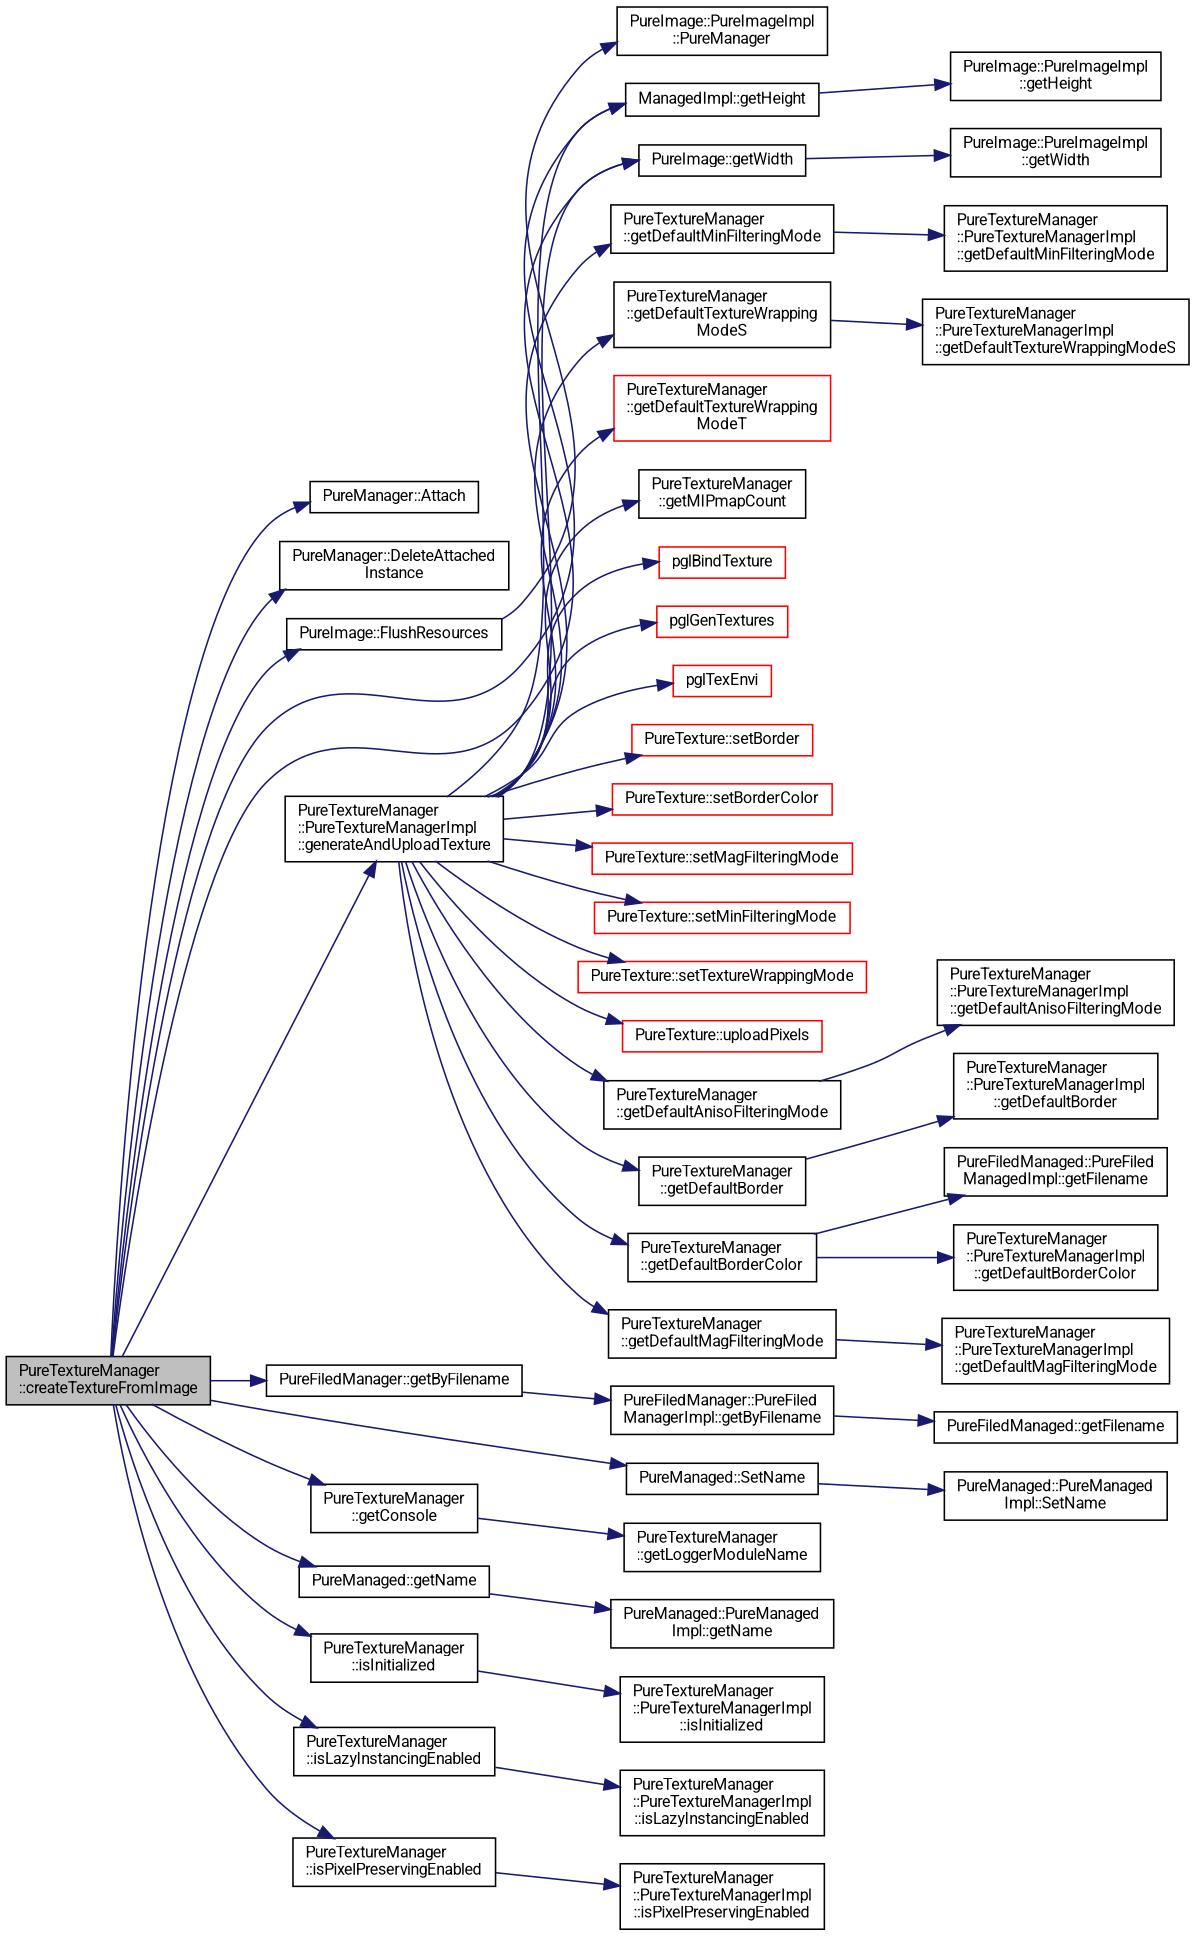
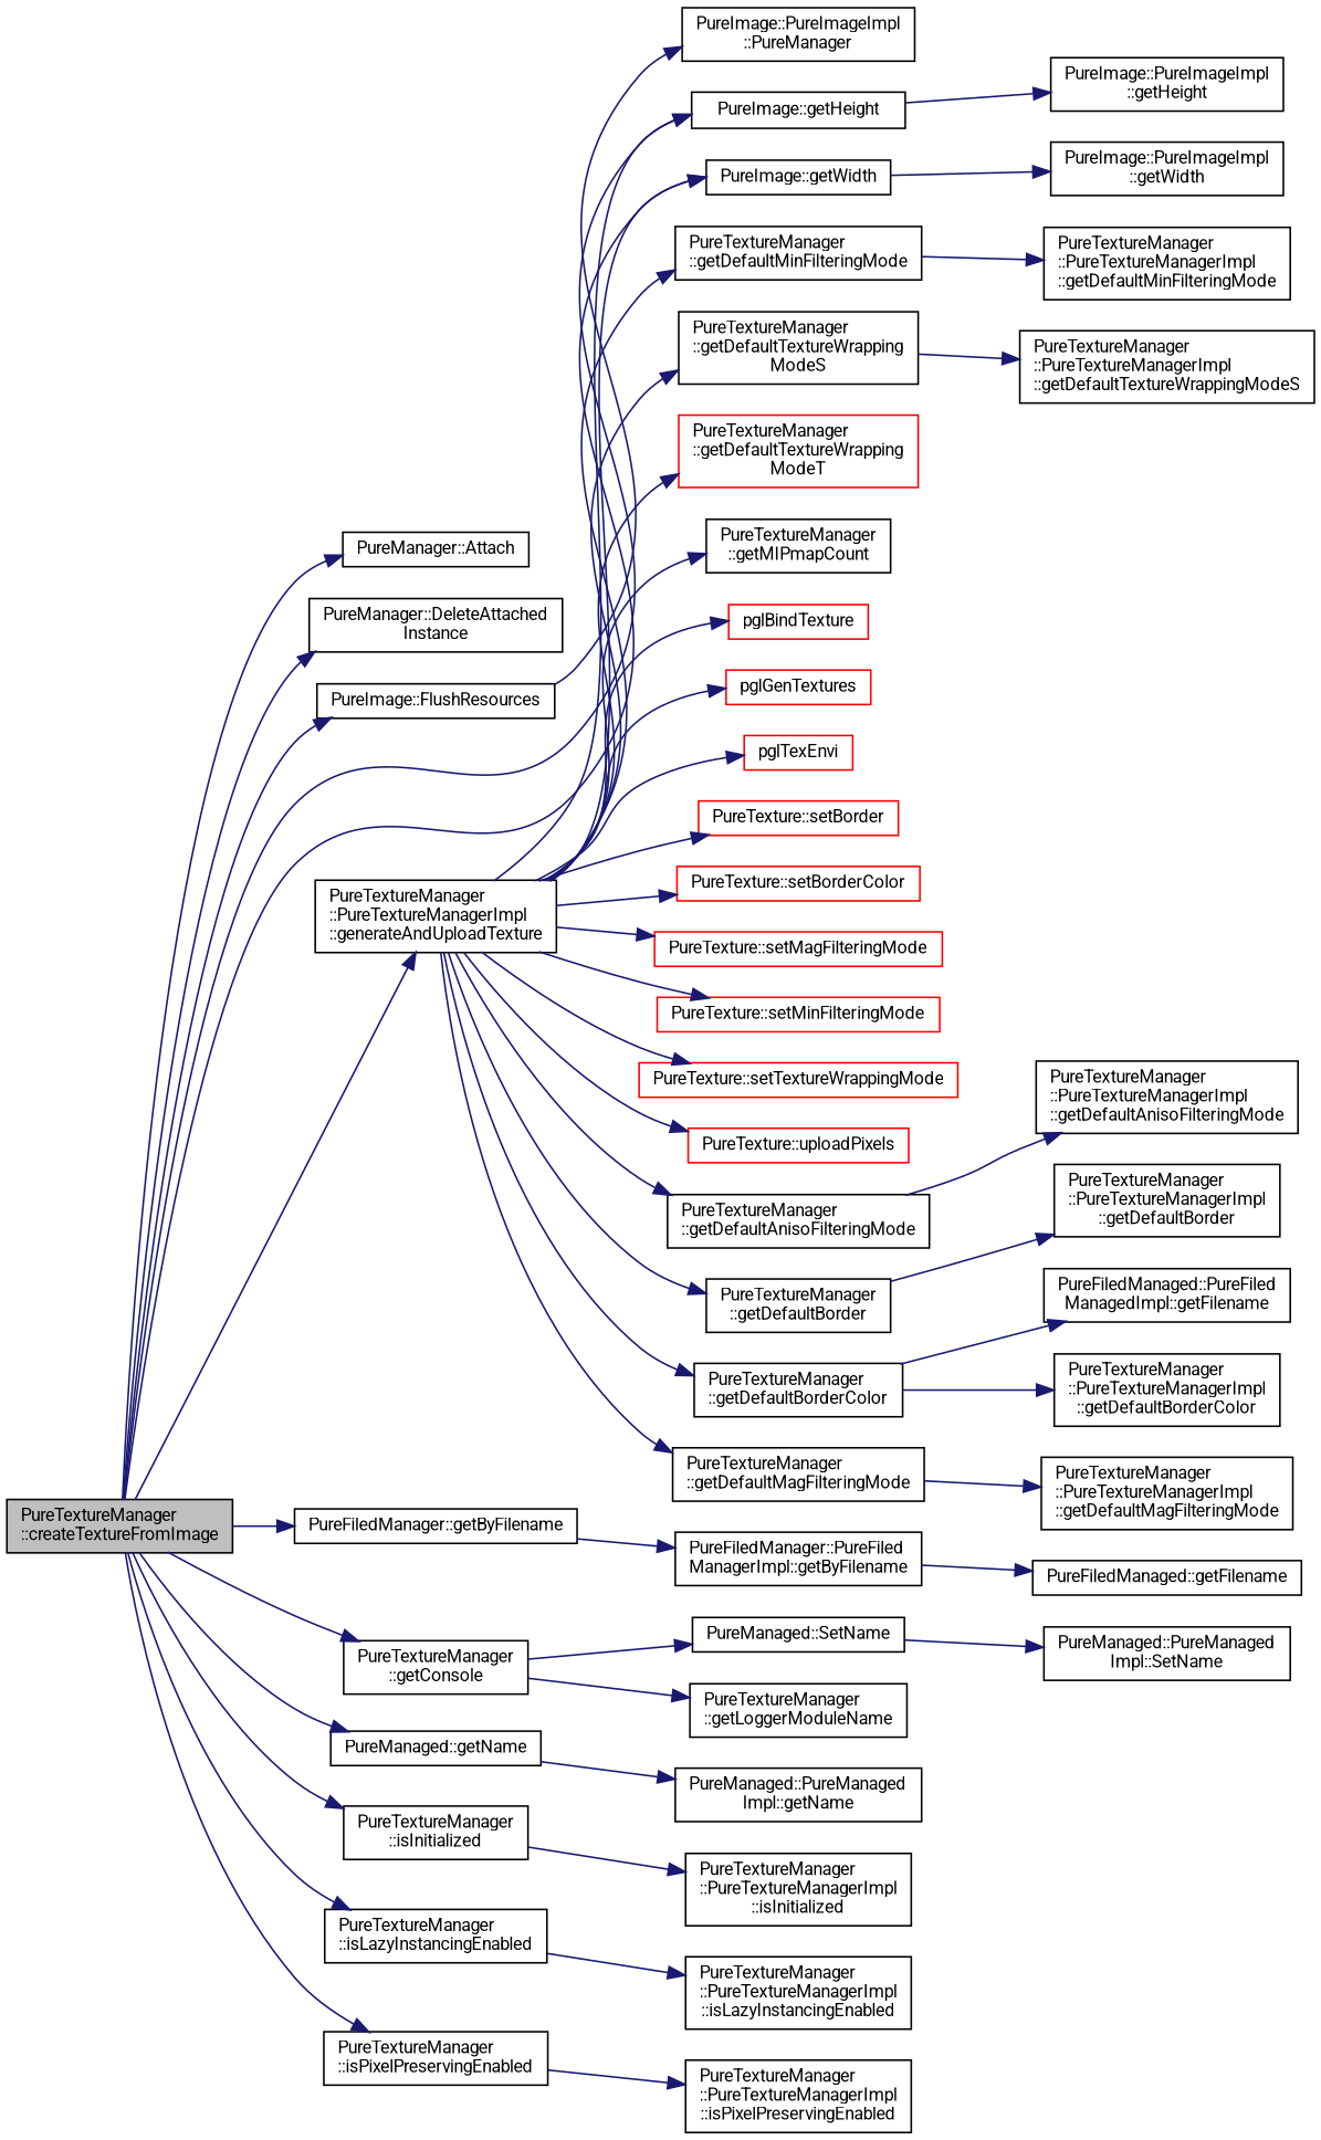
  digraph {
    fontname=Roboto
    rankdir=LR
    node [color=black fillcolor=white fontname=Roboto fontsize=10 shape=record style=filled]
    edge [color=midnightblue fontname=Roboto fontsize=10 labelfontname=Helvetica labelfontsize=10 style=solid]
    n1 [fillcolor=grey75 fontcolor=black height=0.2 label="PureTextureManager\l::createTextureFromImage" width=0.4]
    n2 [height=0.2 label="PureManager::Attach" width=0.4]
    n3 [height=0.2 label="PureManager::DeleteAttached\lInstance" width=0.4]
    n4 [height=0.2 label="PureImage::FlushResources" width=0.4]
    n5 [height=0.2 label="PureTextureManager\l::PureTextureManagerImpl\l::generateAndUploadTexture" width=0.4]
-   n6 [height=0.2 label="ManagedImpl::getHeight" width=0.4]
+   n6 [height=0.2 label="PureImage::getHeight" width=0.4]
    n7 [height=0.2 label="PureImage::getWidth" width=0.4]
    n8 [height=0.2 label="PureFiledManager::getByFilename" width=0.4]
    n9 [height=0.2 label="PureTextureManager\l::getConsole" width=0.4]
    n10 [height=0.2 label="PureManaged::getName" width=0.4]
    n11 [height=0.2 label="PureTextureManager\l::isInitialized" width=0.4]
    n12 [height=0.2 label="PureTextureManager\l::isLazyInstancingEnabled" width=0.4]
    n13 [height=0.2 label="PureTextureManager\l::isPixelPreservingEnabled" width=0.4]
    n14 [height=0.2 label="PureManaged::SetName" width=0.4]
    n15 [height=0.2 label="PureImage::PureImageImpl\l::PureManager" width=0.4]
    n16 [height=0.2 label="PureTextureManager\l::getDefaultAnisoFilteringMode" width=0.4]
    n17 [height=0.2 label="PureTextureManager\l::getDefaultBorder" width=0.4]
    n18 [height=0.2 label="PureTextureManager\l::getDefaultBorderColor" width=0.4]
    n19 [height=0.2 label="PureTextureManager\l::getDefaultMagFilteringMode" width=0.4]
    n20 [height=0.2 label="PureTextureManager\l::getDefaultMinFilteringMode" width=0.4]
    n21 [height=0.2 label="PureTextureManager\l::getDefaultTextureWrapping\lModeS" width=0.4]
    n22 [color=red height=0.2 label="PureTextureManager\l::getDefaultTextureWrapping\lModeT" width=0.4]
    n23 [height=0.2 label="PureTextureManager\l::getMIPmapCount" width=0.4]
    n24 [color=red height=0.2 label=pglBindTexture width=0.4]
    n25 [color=red height=0.2 label=pglGenTextures width=0.4]
    n26 [color=red height=0.2 label=pglTexEnvi width=0.4]
    n27 [color=red height=0.2 label="PureTexture::setBorder" width=0.4]
    n28 [color=red height=0.2 label="PureTexture::setBorderColor" width=0.4]
    n29 [color=red height=0.2 label="PureTexture::setMagFilteringMode" width=0.4]
    n30 [color=red height=0.2 label="PureTexture::setMinFilteringMode" width=0.4]
    n31 [color=red height=0.2 label="PureTexture::setTextureWrappingMode" width=0.4]
    n32 [color=red height=0.2 label="PureTexture::uploadPixels" width=0.4]
    n33 [height=0.2 label="PureImage::PureImageImpl\l::getHeight" width=0.4]
    n34 [height=0.2 label="PureImage::PureImageImpl\l::getWidth" width=0.4]
    n35 [height=0.2 label="PureFiledManager::PureFiled\lManagerImpl::getByFilename" width=0.4]
    n36 [height=0.2 label="PureFiledManaged::getFilename" width=0.4]
    n37 [height=0.2 label="PureTextureManager\l::getLoggerModuleName" width=0.4]
    n38 [height=0.2 label="PureManaged::PureManaged\lImpl::getName" width=0.4]
    n39 [height=0.2 label="PureTextureManager\l::PureTextureManagerImpl\l::isInitialized" width=0.4]
    n40 [height=0.2 label="PureTextureManager\l::PureTextureManagerImpl\l::isLazyInstancingEnabled" width=0.4]
    n41 [height=0.2 label="PureTextureManager\l::PureTextureManagerImpl\l::isPixelPreservingEnabled" width=0.4]
    n42 [height=0.2 label="PureManaged::PureManaged\lImpl::SetName" width=0.4]
    n43 [height=0.2 label="PureTextureManager\l::PureTextureManagerImpl\l::getDefaultAnisoFilteringMode" width=0.4]
    n44 [height=0.2 label="PureTextureManager\l::PureTextureManagerImpl\l::getDefaultBorder" width=0.4]
    n45 [height=0.2 label="PureTextureManager\l::PureTextureManagerImpl\l::getDefaultBorderColor" width=0.4]
    n46 [height=0.2 label="PureFiledManaged::PureFiled\lManagedImpl::getFilename" width=0.4]
    n47 [height=0.2 label="PureTextureManager\l::PureTextureManagerImpl\l::getDefaultMagFilteringMode" width=0.4]
    n48 [height=0.2 label="PureTextureManager\l::PureTextureManagerImpl\l::getDefaultMinFilteringMode" width=0.4]
    n49 [height=0.2 label="PureTextureManager\l::PureTextureManagerImpl\l::getDefaultTextureWrappingModeS" width=0.4]
    n1 -> n2
    n1 -> n3
    n1 -> n4
    n1 -> n5
    n1 -> n6
    n1 -> n7
    n1 -> n8
    n1 -> n9
    n1 -> n10
    n1 -> n11
    n1 -> n12
    n1 -> n13
-   n1 -> n14
+   n9 -> n14
    n4 -> n15
    n5 -> n6
    n5 -> n7
    n5 -> n16
    n5 -> n17
    n5 -> n18
    n5 -> n19
    n5 -> n20
    n5 -> n21
    n5 -> n22
    n5 -> n23
    n5 -> n24
    n5 -> n25
    n5 -> n26
    n5 -> n27
    n5 -> n28
    n5 -> n29
    n5 -> n30
    n5 -> n31
    n5 -> n32
    n6 -> n33
    n7 -> n34
    n8 -> n35
    n9 -> n37
    n10 -> n38
    n11 -> n39
    n12 -> n40
    n13 -> n41
    n14 -> n42
    n16 -> n43
    n17 -> n44
    n18 -> n45
    n18 -> n46
    n19 -> n47
    n20 -> n48
    n21 -> n49
    n35 -> n36
  }
